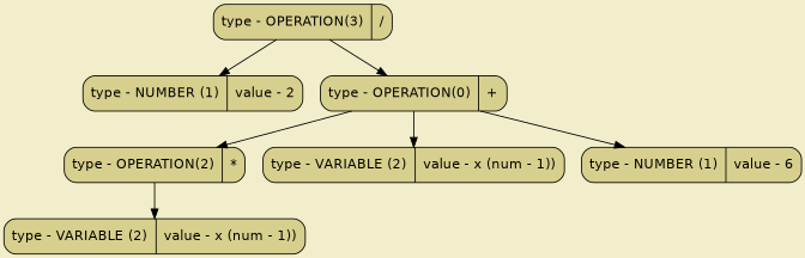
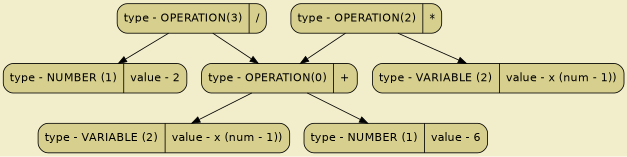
  digraph {
    bgcolor="#F2EECB"
    fontname="DejaVu Sans"
    rankdir=TB
    node [fillcolor="#D7CF8D" fontname="DejaVu Sans" shape=Mrecord style=filled]
    edge [fontname="DejaVu Sans"]
    n1 [label="type - OPERATION(3) | /"]
    n2 [label="type - NUMBER (1) | value - 2"]
    n3 [label="type - OPERATION(0) | +"]
    n4 [label="type - OPERATION(2) | *"]
    n5 [label="type - VARIABLE (2) | value - x (num - 1))"]
    n6 [label="type - VARIABLE (2) | value - x (num - 1))"]
    n7 [label="type - NUMBER (1) | value - 6"]
    n1 -> n2
    n1 -> n3
    n3 -> n6
    n3 -> n7
-   n3 -> n4
+   n4 -> n3
    n4 -> n5
  }
